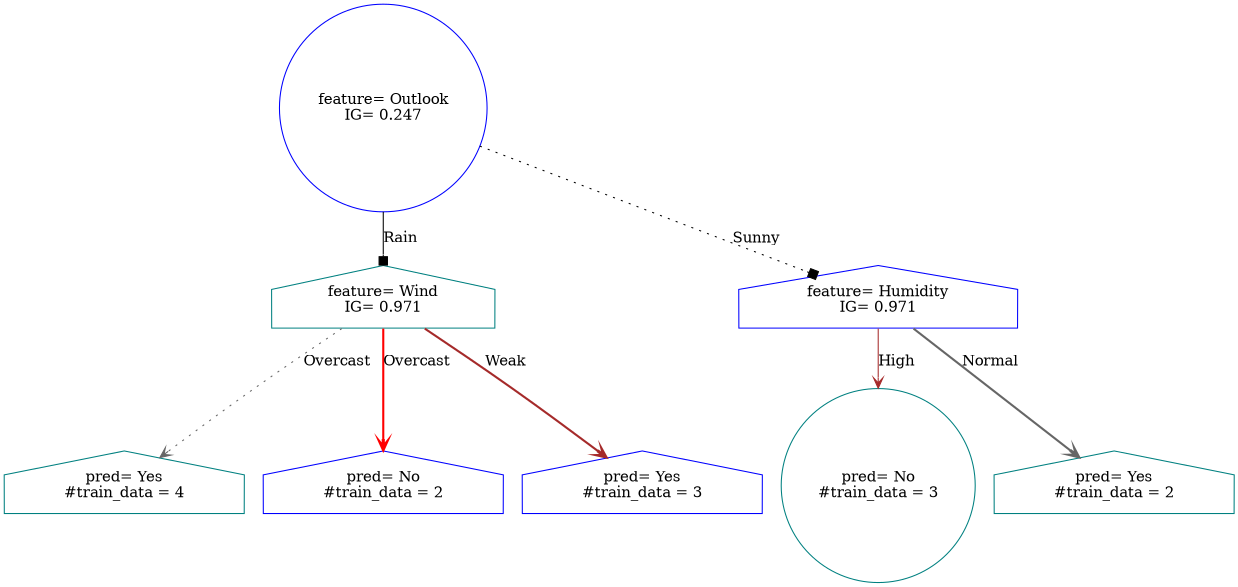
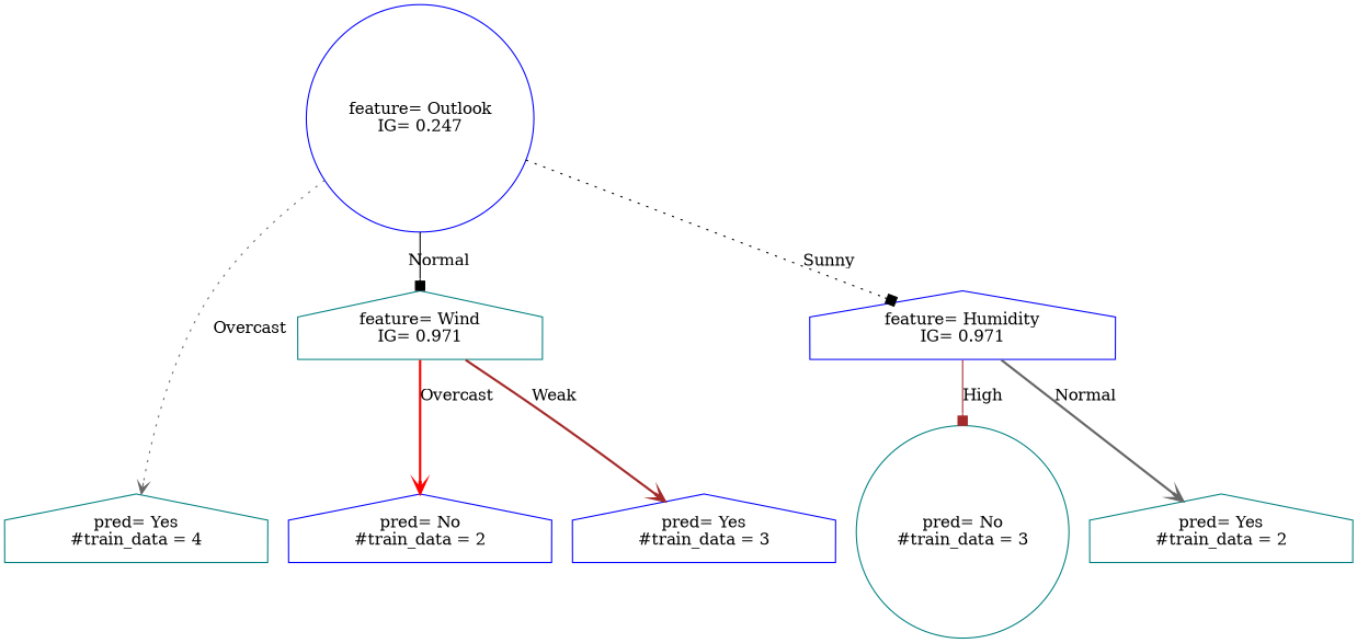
  digraph {
    node [color=blue shape=house]
    edge [arrowhead=vee color=gray40 style=bold]
    n1 [label="feature= Outlook\nIG= 0.247" shape=circle]
    n2 [color=teal label="pred= Yes\n#train_data = 4"]
    n3 [color=teal label="feature= Wind\nIG= 0.971"]
    n4 [label="feature= Humidity\nIG= 0.971"]
    n5 [label="pred= No\n#train_data = 2"]
    n6 [label="pred= Yes\n#train_data = 3"]
    n7 [color=teal label="pred= No\n#train_data = 3" shape=circle]
    n8 [color=teal label="pred= Yes\n#train_data = 2"]
-   n3 -> n2 [label=Overcast style=dotted]
-   n1 -> n3 [arrowhead=box color=black label=Rain style=solid]
+   n1 -> n2 [label=Overcast style=dotted]
+   n1 -> n3 [arrowhead=box color=black label=Normal style=solid]
    n1 -> n4 [arrowhead=box color=black label=Sunny style=dotted]
    n3 -> n5 [color=red label=Overcast]
    n3 -> n6 [color=brown label=Weak]
-   n4 -> n7 [color=brown label=High style=solid]
+   n4 -> n7 [arrowhead=box color=brown label=High style=solid]
    n4 -> n8 [label=Normal]
  }
